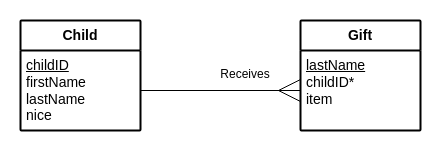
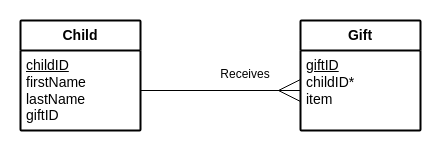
  <mxCell id="0" />
  <mxCell id="1" parent="0" />
  <mxCell id="2" value="&lt;b&gt;Child&lt;/b&gt;" style="swimlane;childLayout=stackLayout;horizontal=1;startSize=30;horizontalStack=0;rounded=1;fontSize=14;fontStyle=0;strokeWidth=2;resizeParent=0;resizeLast=1;shadow=0;dashed=0;align=center;arcSize=1;whiteSpace=wrap;html=1;fillColor=none;" parent="1" vertex="1"><mxGeometry x="20" y="20" width="120" height="110" as="geometry"><mxRectangle x="170" y="370" width="80" height="50" as="alternateBounds" /></mxGeometry></mxCell>
- <mxCell id="3" value="&lt;font style=&quot;font-size: 14px;&quot;&gt;&lt;u style=&quot;&quot;&gt;childID&lt;/u&gt;&lt;br&gt;firstName&lt;br&gt;lastName&lt;br&gt;nice&lt;/font&gt;" style="align=left;strokeColor=none;fillColor=none;spacingLeft=4;fontSize=12;verticalAlign=top;resizable=0;rotatable=0;part=1;html=1;" parent="2" vertex="1"><mxGeometry y="30" width="120" height="80" as="geometry" /></mxCell>
+ <mxCell id="3" value="&lt;font style=&quot;font-size: 14px;&quot;&gt;&lt;u style=&quot;&quot;&gt;childID&lt;/u&gt;&lt;br&gt;firstName&lt;br&gt;lastName&lt;br&gt;giftID&lt;/font&gt;" style="align=left;strokeColor=none;fillColor=none;spacingLeft=4;fontSize=12;verticalAlign=top;resizable=0;rotatable=0;part=1;html=1;" parent="2" vertex="1"><mxGeometry y="30" width="120" height="80" as="geometry" /></mxCell>
  <mxCell id="4" style="edgeStyle=orthogonalEdgeStyle;rounded=0;orthogonalLoop=1;jettySize=auto;html=1;exitX=0.5;exitY=1;exitDx=0;exitDy=0;" parent="2" source="3" target="3" edge="1"><mxGeometry relative="1" as="geometry" /></mxCell>
  <mxCell id="5" value="&lt;b&gt;Gift&lt;/b&gt;" style="swimlane;childLayout=stackLayout;horizontal=1;startSize=30;horizontalStack=0;rounded=1;fontSize=14;fontStyle=0;strokeWidth=2;resizeParent=0;resizeLast=1;shadow=0;dashed=0;align=center;arcSize=1;whiteSpace=wrap;html=1;fillColor=none;" parent="1" vertex="1"><mxGeometry x="300" y="20" width="120" height="110" as="geometry"><mxRectangle x="170" y="370" width="80" height="50" as="alternateBounds" /></mxGeometry></mxCell>
- <mxCell id="6" value="&lt;font style=&quot;font-size: 14px;&quot;&gt;&lt;u style=&quot;&quot;&gt;lastName&lt;br&gt;&lt;/u&gt;childID*&lt;br&gt;item&lt;/font&gt;" style="align=left;strokeColor=none;fillColor=none;spacingLeft=4;fontSize=12;verticalAlign=top;resizable=0;rotatable=0;part=1;html=1;" parent="5" vertex="1"><mxGeometry y="30" width="120" height="80" as="geometry" /></mxCell>
+ <mxCell id="6" value="&lt;font style=&quot;font-size: 14px;&quot;&gt;&lt;u style=&quot;&quot;&gt;giftID&lt;br&gt;&lt;/u&gt;childID*&lt;br&gt;item&lt;/font&gt;" style="align=left;strokeColor=none;fillColor=none;spacingLeft=4;fontSize=12;verticalAlign=top;resizable=0;rotatable=0;part=1;html=1;" parent="5" vertex="1"><mxGeometry y="30" width="120" height="80" as="geometry" /></mxCell>
  <mxCell id="7" style="rounded=0;orthogonalLoop=1;jettySize=auto;html=1;exitX=1;exitY=0.5;exitDx=0;exitDy=0;entryX=0;entryY=0.5;entryDx=0;entryDy=0;endArrow=ERmany;endFill=0;endSize=20;" parent="1" source="3" target="6" edge="1"><mxGeometry relative="1" as="geometry" /></mxCell>
  <mxCell id="8" value="Receives" style="text;html=1;align=center;verticalAlign=middle;whiteSpace=wrap;rounded=0;" parent="1" vertex="1"><mxGeometry x="215" y="59" width="60" height="30" as="geometry" /></mxCell>
